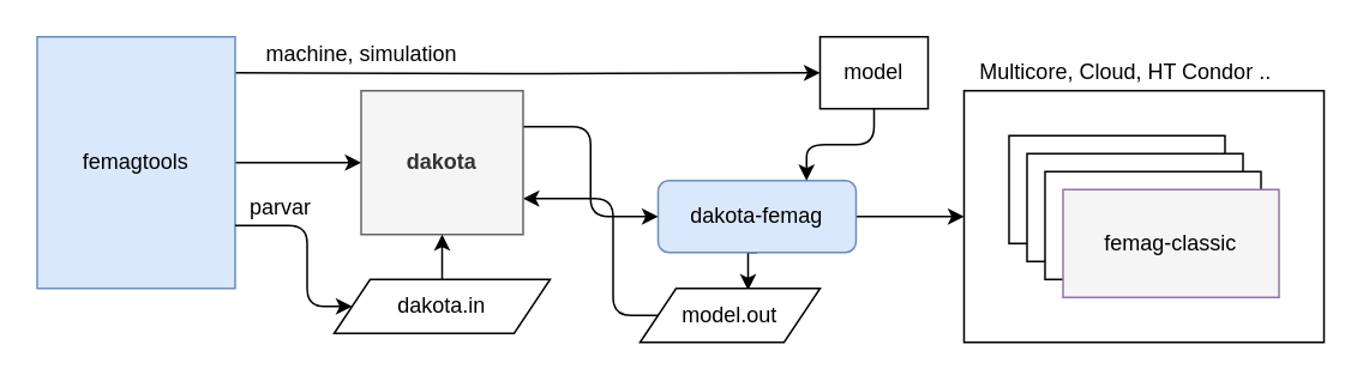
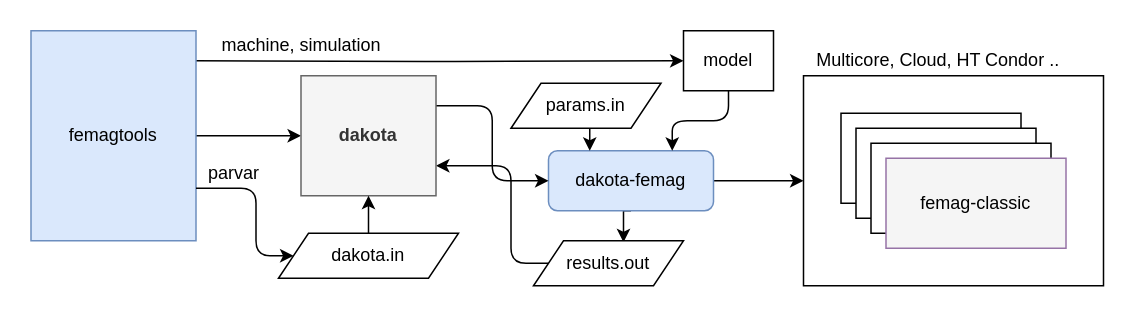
  <mxCell id="0" />
  <mxCell id="1" parent="0" />
  <mxCell id="2" value="" style="rounded=0;whiteSpace=wrap;html=1;" parent="1" vertex="1"><mxGeometry x="535" y="50" width="200" height="140" as="geometry" /></mxCell>
  <mxCell id="3" style="edgeStyle=orthogonalEdgeStyle;rounded=0;orthogonalLoop=1;jettySize=auto;html=1;exitX=1;exitY=0.5;exitDx=0;exitDy=0;entryX=0;entryY=0.5;entryDx=0;entryDy=0;" edge="1" parent="1" source="5" target="18"><mxGeometry relative="1" as="geometry" /></mxCell>
  <mxCell id="4" style="edgeStyle=orthogonalEdgeStyle;rounded=1;orthogonalLoop=1;jettySize=auto;html=1;entryX=0;entryY=0.5;entryDx=0;entryDy=0;" edge="1" parent="1" target="24"><mxGeometry relative="1" as="geometry"><mxPoint x="130" y="40" as="sourcePoint" /><mxPoint x="450" y="30" as="targetPoint" /></mxGeometry></mxCell>
  <mxCell id="5" value="femagtools" style="rounded=0;whiteSpace=wrap;html=1;fillColor=#dae8fc;strokeColor=#6c8ebf;" parent="1" vertex="1"><mxGeometry x="20" y="20" width="110" height="140" as="geometry" /></mxCell>
  <mxCell id="6" style="edgeStyle=orthogonalEdgeStyle;rounded=0;orthogonalLoop=1;jettySize=auto;html=1;exitX=1;exitY=0.5;exitDx=0;exitDy=0;entryX=0;entryY=0.5;entryDx=0;entryDy=0;" parent="1" source="8" target="2" edge="1"><mxGeometry relative="1" as="geometry" /></mxCell>
  <mxCell id="7" style="edgeStyle=orthogonalEdgeStyle;rounded=0;orthogonalLoop=1;jettySize=auto;html=1;exitX=0.5;exitY=1;exitDx=0;exitDy=0;entryX=0.6;entryY=0.033;entryDx=0;entryDy=0;entryPerimeter=0;" edge="1" parent="1" source="8" target="16"><mxGeometry relative="1" as="geometry" /></mxCell>
  <mxCell id="8" value="dakota-femag" style="whiteSpace=wrap;html=1;fillColor=#dae8fc;strokeColor=#6c8ebf;rounded=1;" parent="1" vertex="1"><mxGeometry x="365" y="100" width="110" height="40" as="geometry" /></mxCell>
+ <mxCell id="9" style="edgeStyle=orthogonalEdgeStyle;rounded=0;orthogonalLoop=1;jettySize=auto;html=1;exitX=0.5;exitY=1;exitDx=0;exitDy=0;entryX=0.25;entryY=0;entryDx=0;entryDy=0;" edge="1" parent="1" source="10" target="8"><mxGeometry relative="1" as="geometry" /></mxCell>
+ <mxCell id="10" value="params.in" style="shape=parallelogram;perimeter=parallelogramPerimeter;whiteSpace=wrap;html=1;fixedSize=1;" parent="1" vertex="1"><mxGeometry x="340" y="55" width="100" height="30" as="geometry" /></mxCell>
  <mxCell id="11" value="" style="rounded=0;whiteSpace=wrap;html=1;" parent="1" vertex="1"><mxGeometry x="560" y="75" width="120" height="60" as="geometry" /></mxCell>
  <mxCell id="12" value="" style="rounded=0;whiteSpace=wrap;html=1;" parent="1" vertex="1"><mxGeometry x="570" y="85" width="120" height="60" as="geometry" /></mxCell>
  <mxCell id="13" value="" style="rounded=0;whiteSpace=wrap;html=1;" parent="1" vertex="1"><mxGeometry x="580" y="95" width="120" height="60" as="geometry" /></mxCell>
  <mxCell id="14" value="femag-classic" style="rounded=0;whiteSpace=wrap;html=1;fillColor=#f5f5f5;strokeColor=#9673a6;" parent="1" vertex="1"><mxGeometry x="590" y="105" width="120" height="60" as="geometry" /></mxCell>
  <mxCell id="15" style="edgeStyle=orthogonalEdgeStyle;rounded=1;orthogonalLoop=1;jettySize=auto;html=1;entryX=1;entryY=0.75;entryDx=0;entryDy=0;exitX=0;exitY=0.5;exitDx=0;exitDy=0;" parent="1" source="16" edge="1" target="18"><mxGeometry relative="1" as="geometry"><Array as="points"><mxPoint x="340" y="175" /><mxPoint x="340" y="110" /></Array><mxPoint x="314" y="130" as="targetPoint" /></mxGeometry></mxCell>
- <mxCell id="16" value="model.out" style="shape=parallelogram;perimeter=parallelogramPerimeter;whiteSpace=wrap;html=1;fixedSize=1;" parent="1" vertex="1"><mxGeometry x="355" y="160" width="100" height="30" as="geometry" /></mxCell>
+ <mxCell id="16" value="results.out" style="shape=parallelogram;perimeter=parallelogramPerimeter;whiteSpace=wrap;html=1;fixedSize=1;" parent="1" vertex="1"><mxGeometry x="355" y="160" width="100" height="30" as="geometry" /></mxCell>
  <mxCell id="17" style="edgeStyle=orthogonalEdgeStyle;rounded=1;orthogonalLoop=1;jettySize=auto;html=1;exitX=1;exitY=0.25;exitDx=0;exitDy=0;" edge="1" parent="1" source="18" target="8"><mxGeometry relative="1" as="geometry" /></mxCell>
  <mxCell id="18" value="&lt;b&gt;dakota&lt;/b&gt;" style="rounded=0;whiteSpace=wrap;html=1;fillColor=#f5f5f5;strokeColor=#666666;fontColor=#333333;" parent="1" vertex="1"><mxGeometry x="200" y="50" width="90" height="80" as="geometry" /></mxCell>
  <mxCell id="19" value="Multicore, Cloud, HT Condor .." style="text;html=1;strokeColor=none;fillColor=none;align=center;verticalAlign=middle;whiteSpace=wrap;rounded=0;" parent="1" vertex="1"><mxGeometry x="515" y="30" width="220" height="20" as="geometry" /></mxCell>
  <mxCell id="20" value="dakota.in" style="shape=parallelogram;perimeter=parallelogramPerimeter;whiteSpace=wrap;html=1;fixedSize=1;" parent="1" vertex="1"><mxGeometry x="185" y="155" width="120" height="30" as="geometry" /></mxCell>
  <mxCell id="21" value="" style="endArrow=classic;html=1;startSize=6;endSize=6;sourcePerimeterSpacing=8;targetPerimeterSpacing=8;exitX=1;exitY=0.75;exitDx=0;exitDy=0;entryX=0;entryY=0.5;entryDx=0;entryDy=0;" parent="1" source="5" target="20" edge="1"><mxGeometry width="50" height="50" relative="1" as="geometry"><mxPoint x="320" y="290" as="sourcePoint" /><mxPoint x="370" y="240" as="targetPoint" /><Array as="points"><mxPoint x="170" y="125" /><mxPoint x="170" y="170" /></Array></mxGeometry></mxCell>
  <mxCell id="22" value="" style="endArrow=classic;html=1;startSize=6;endSize=6;sourcePerimeterSpacing=8;targetPerimeterSpacing=8;entryX=0.5;entryY=1;entryDx=0;entryDy=0;exitX=0.5;exitY=0;exitDx=0;exitDy=0;" parent="1" source="20" target="18" edge="1"><mxGeometry width="50" height="50" relative="1" as="geometry"><mxPoint x="320" y="290" as="sourcePoint" /><mxPoint x="370" y="240" as="targetPoint" /></mxGeometry></mxCell>
  <mxCell id="23" style="edgeStyle=orthogonalEdgeStyle;rounded=1;orthogonalLoop=1;jettySize=auto;html=1;entryX=0.75;entryY=0;entryDx=0;entryDy=0;" edge="1" parent="1" source="24" target="8"><mxGeometry relative="1" as="geometry" /></mxCell>
  <mxCell id="24" value="model" style="rounded=0;whiteSpace=wrap;html=1;" vertex="1" parent="1"><mxGeometry x="455" y="20" width="60" height="40" as="geometry" /></mxCell>
  <mxCell id="25" value="machine, simulation" style="text;html=1;align=center;verticalAlign=middle;resizable=0;points=[];autosize=1;strokeColor=none;fillColor=none;" vertex="1" parent="1"><mxGeometry x="130" y="20" width="140" height="20" as="geometry" /></mxCell>
  <mxCell id="26" value="parvar" style="text;html=1;align=center;verticalAlign=middle;resizable=0;points=[];autosize=1;strokeColor=none;fillColor=none;" vertex="1" parent="1"><mxGeometry x="125" y="105" width="60" height="20" as="geometry" /></mxCell>
